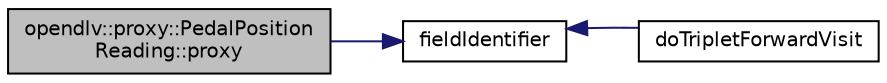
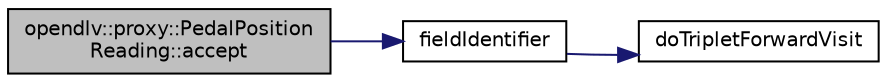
  digraph {
    rankdir=LR
    node [color=black fillcolor=white fontname=Helvetica fontsize=10 shape=record style=filled]
    edge [color=midnightblue fontname=Helvetica fontsize=10 labelfontname=Helvetica labelfontsize=10 style=solid]
-   n1 [fillcolor=grey75 fontcolor=black height=0.2 label="opendlv::proxy::PedalPosition\lReading::proxy" width=0.4]
+   n1 [fillcolor=grey75 fontcolor=black height=0.2 label="opendlv::proxy::PedalPosition\lReading::accept" width=0.4]
    n2 [height=0.2 label=fieldIdentifier width=0.4]
    n3 [height=0.2 label=doTripletForwardVisit width=0.4]
    n1 -> n2
-   n3 -> n2
+   n2 -> n3
  }
